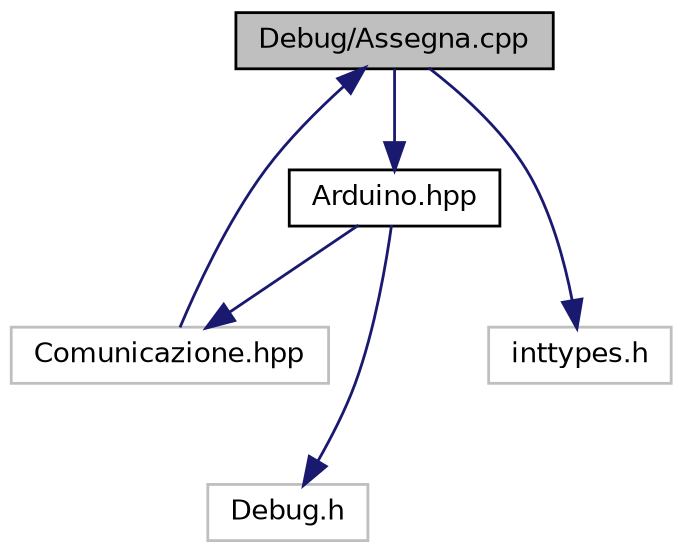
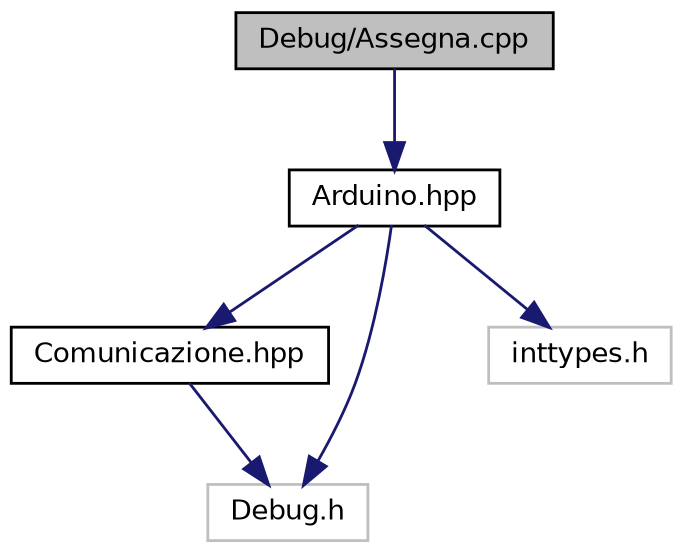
  digraph {
    node [color=black fillcolor=white fontname=Helvetica fontsize=10 shape=record style=filled]
    edge [color=midnightblue fontname=Helvetica fontsize=10 labelfontname=Helvetica labelfontsize=10 style=solid]
    n1 [fillcolor=grey75 fontcolor=black height=0.2 label="Debug/Assegna.cpp" width=0.4]
    n2 [height=0.2 label="Arduino.hpp" width=0.4]
    n3 [color=grey75 height=0.2 label="Debug.h" width=0.4]
    n4 [color=grey75 height=0.2 label="inttypes.h" width=0.4]
-   n5 [color=grey75 height=0.2 label="Comunicazione.hpp" width=0.4]
+   n5 [height=0.2 label="Comunicazione.hpp" width=0.4]
    n1 -> n2
    n2 -> n3
-   n1 -> n4
+   n2 -> n4
    n2 -> n5
-   n5 -> n1
+   n5 -> n3
  }
